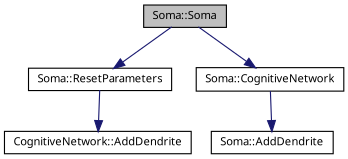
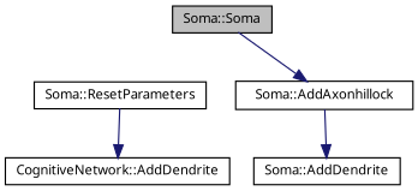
  digraph {
    fontname="Noto Sans"
    rankdir=TB
    node [color=black fillcolor=white fontname="Noto Sans" fontsize=10 shape=record style=filled]
    edge [color=midnightblue fontname="Noto Sans" fontsize=10 labelfontname=Helvetica labelfontsize=10 style=solid]
    n1 [fillcolor=grey75 fontcolor=black height=0.2 label="Soma::Soma" width=0.4]
    n2 [height=0.2 label="Soma::ResetParameters" width=0.4]
-   n3 [height=0.2 label="Soma::CognitiveNetwork" width=0.4]
+   n3 [height=0.2 label="Soma::AddAxonhillock" width=0.4]
    n4 [height=0.2 label="CognitiveNetwork::AddDendrite" width=0.4]
    n5 [height=0.2 label="Soma::AddDendrite" width=0.4]
-   n1 -> n2
    n1 -> n3
    n2 -> n4
    n3 -> n5
  }
